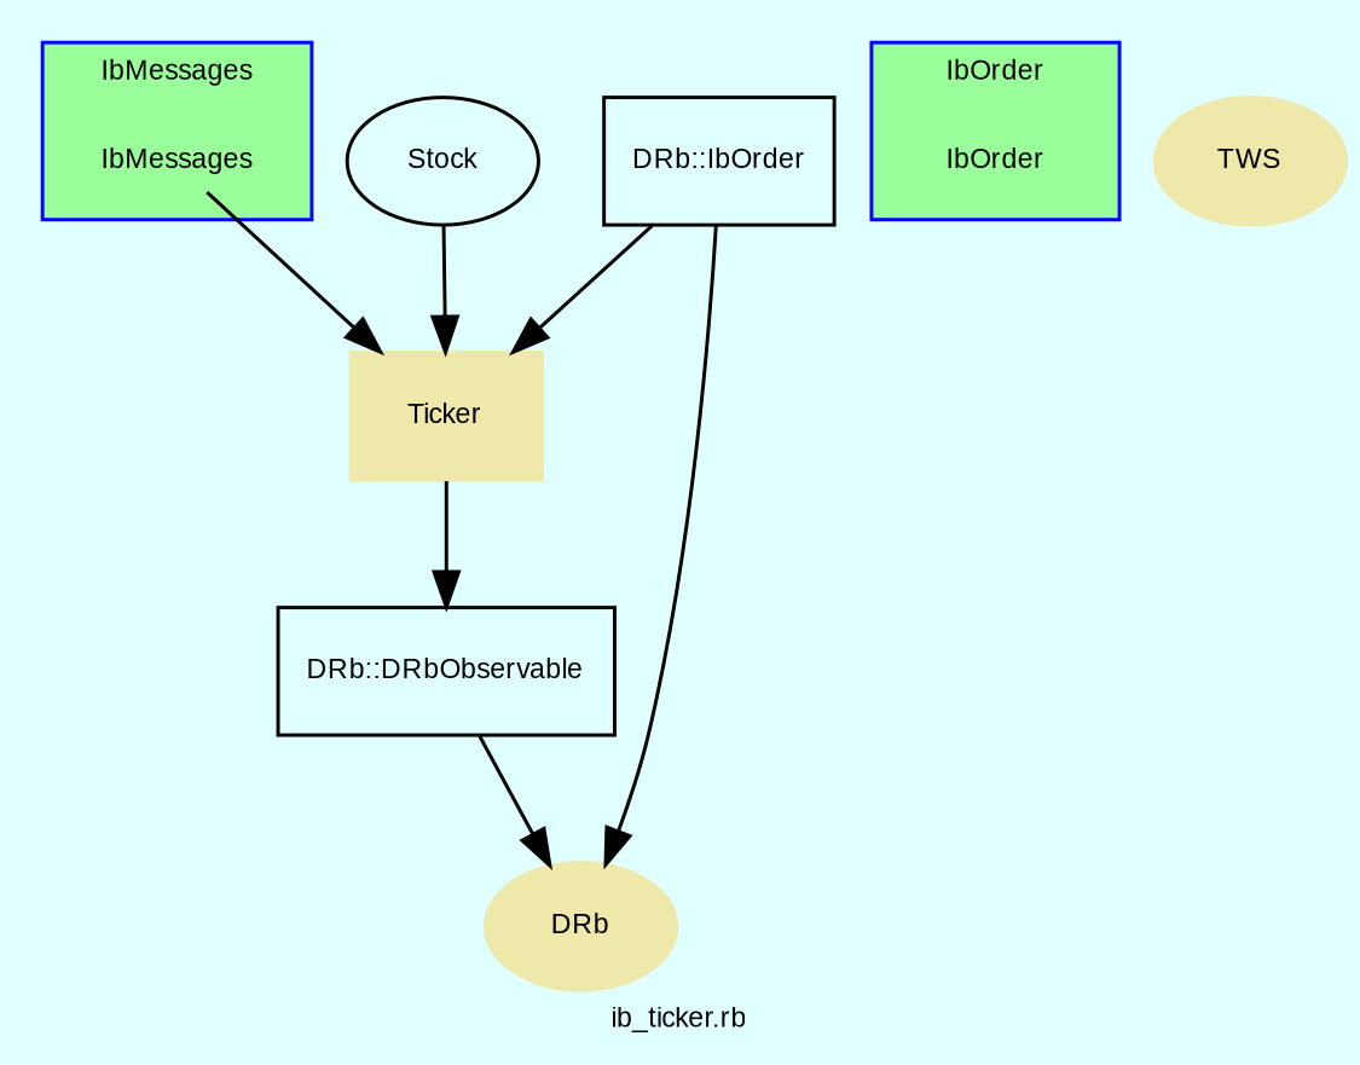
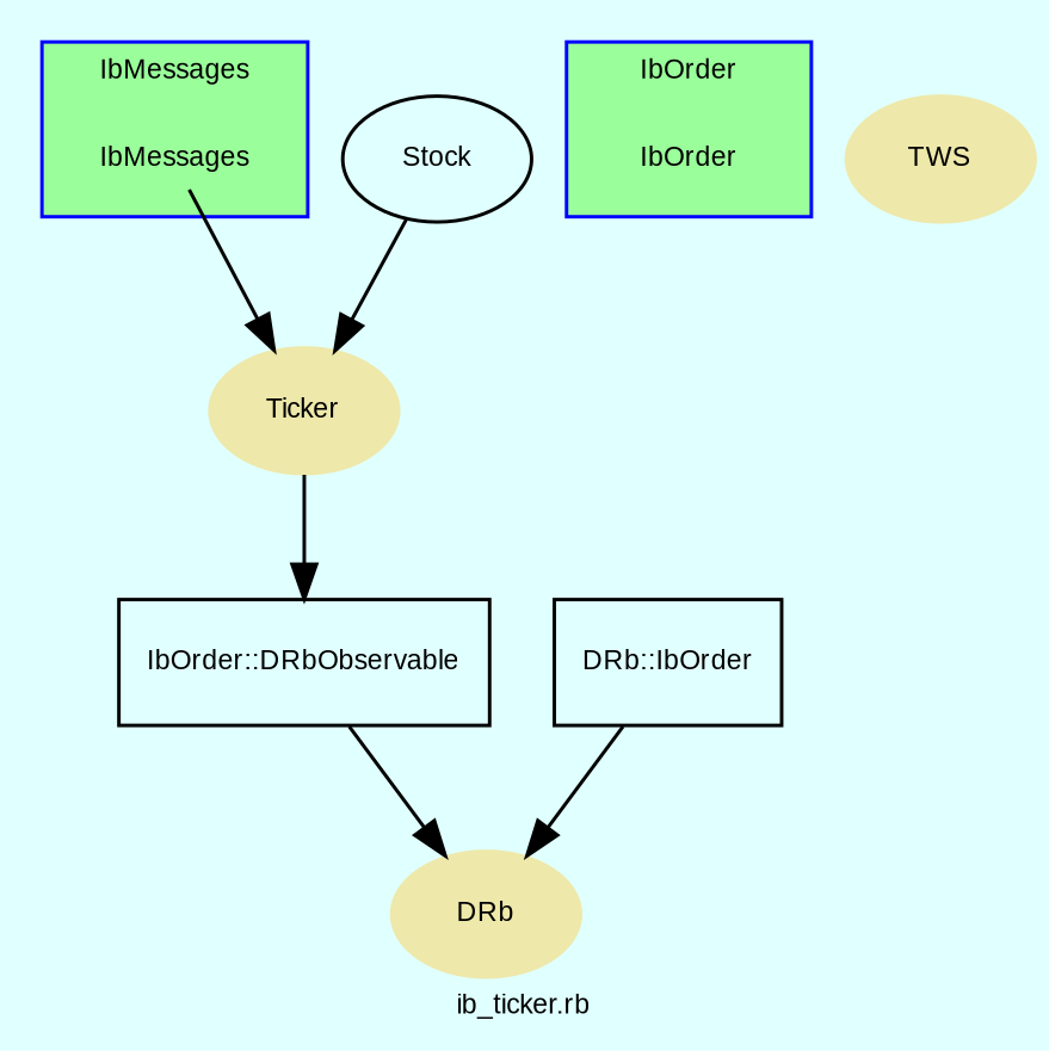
  digraph {
    bgcolor=lightcyan1
    compound=true
    fontname=Arial
    fontsize=8
    label="ib_ticker.rb"
    node [color=black fontname=Arial fontsize=8 shape=ellipse]
    IbMessages [height=0.01 shape=plaintext width=0.75]
    IbOrder [height=0.01 shape=plaintext width=0.75]
-   n3 [color=palegoldenrod fontcolor=black label=Ticker shape=box style=filled]
-   n4 [label="DRb::DRbObservable" shape=box]
+   n3 [color=palegoldenrod fontcolor=black label=Ticker style=filled]
+   n4 [label="IbOrder::DRbObservable" shape=box]
    n5 [color=palegoldenrod fontcolor=black label=DRb style=filled]
    n6 [color=palegoldenrod fontcolor=black label=TWS style=filled]
    n7 [label="DRb::IbOrder" shape=box]
    n8 [label=Stock shape=""]
    subgraph cluster_1 {
      color=blue
      fillcolor=palegreen1
      label=IbMessages
      style=filled
      IbMessages
    }
    subgraph cluster_2 {
      color=blue
      fillcolor=palegreen1
      label=IbOrder
      style=filled
      IbOrder
    }
    IbMessages -> n3
    n3 -> n4
    n4 -> n5
-   n7 -> n3
    n7 -> n5
    n8 -> n3
  }
